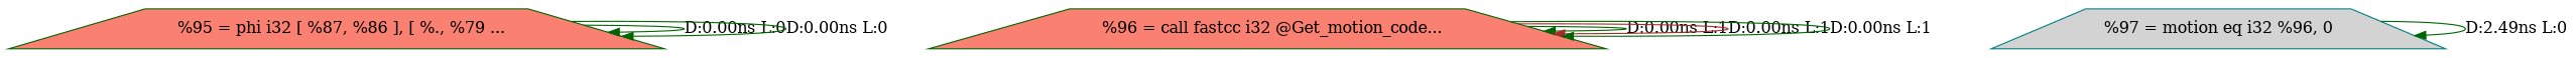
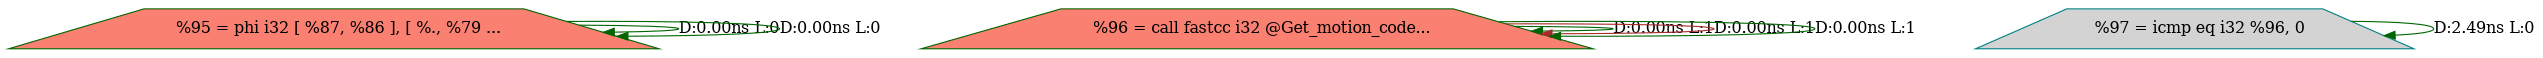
  digraph {
    node [color=darkgreen fillcolor=salmon shape=trapezium style=filled]
    edge [color=darkgreen]
    n1 [label="  %95 = phi i32 [ %87, %86 ], [ %., %79 ..."]
    n2 [label="  %96 = call fastcc i32 @Get_motion_code..."]
-   n3 [color=teal fillcolor=lightgrey label="%97 = motion eq i32 %96, 0"]
+   n3 [color=teal fillcolor=lightgrey label="  %97 = icmp eq i32 %96, 0"]
    n1 -> n1 [label="D:0.00ns L:0"]
    n1 -> n1 [label="D:0.00ns L:0"]
    n2 -> n2 [label="D:0.00ns L:1"]
    n2 -> n2 [color=brown label="D:0.00ns L:1"]
    n2 -> n2 [label="D:0.00ns L:1"]
    n3 -> n3 [label="D:2.49ns L:0"]
  }
